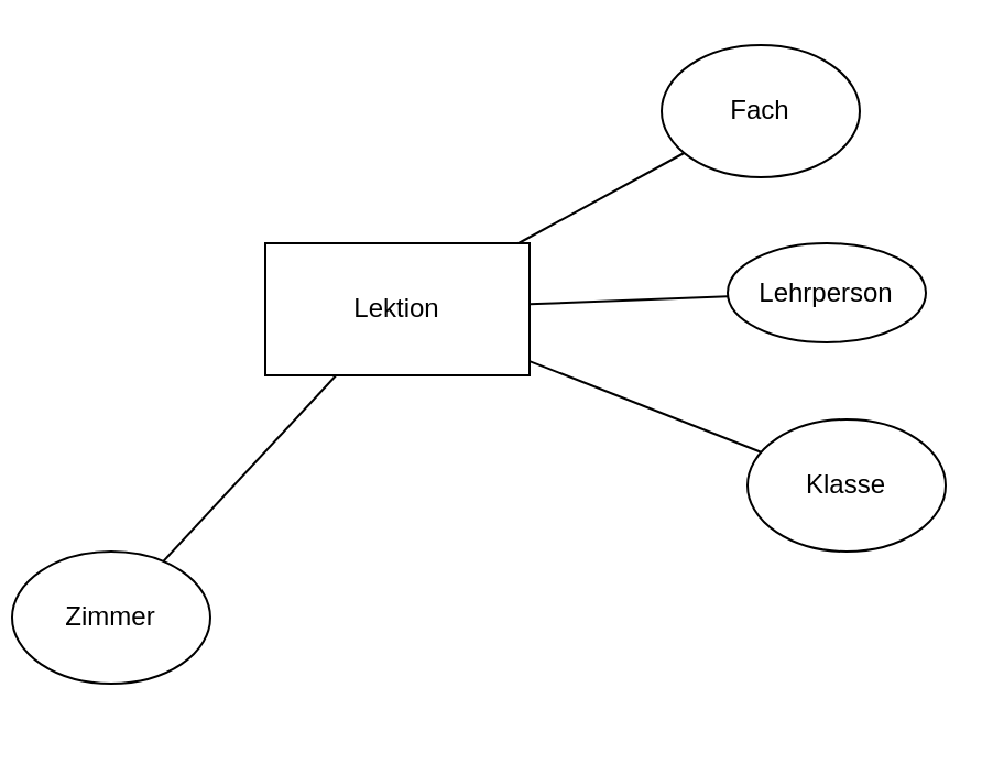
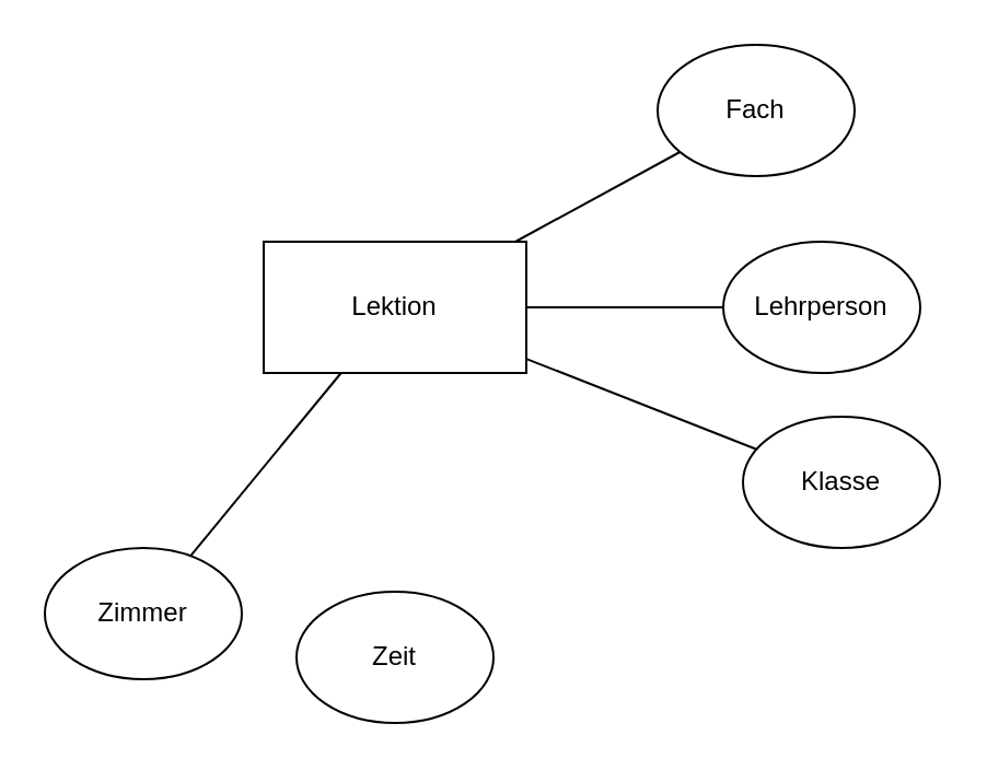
  <mxCell id="0" />
  <mxCell id="1" parent="0" />
  <mxCell id="2" value="Lektion" style="rounded=0;whiteSpace=wrap;html=1;" vertex="1" parent="1"><mxGeometry x="120" y="110" width="120" height="60" as="geometry" /></mxCell>
- <mxCell id="3" value="Zimmer" style="ellipse;whiteSpace=wrap;html=1;" vertex="1" parent="1"><mxGeometry x="5" y="250" width="90" height="60" as="geometry" /></mxCell>
+ <mxCell id="3" value="Zimmer" style="ellipse;whiteSpace=wrap;html=1;" vertex="1" parent="1"><mxGeometry x="20" y="250" width="90" height="60" as="geometry" /></mxCell>
  <mxCell id="4" value="" style="endArrow=none;html=1;rounded=0;" edge="1" parent="1" source="3" target="2"><mxGeometry width="50" height="50" relative="1" as="geometry"><mxPoint x="400" y="230" as="sourcePoint" /><mxPoint x="450" y="180" as="targetPoint" /></mxGeometry></mxCell>
+ <mxCell id="5" value="Zeit" style="ellipse;whiteSpace=wrap;html=1;" vertex="1" parent="1"><mxGeometry x="135" y="270" width="90" height="60" as="geometry" /></mxCell>
  <mxCell id="6" value="Klasse" style="ellipse;whiteSpace=wrap;html=1;" vertex="1" parent="1"><mxGeometry x="339" y="190" width="90" height="60" as="geometry" /></mxCell>
  <mxCell id="7" value="" style="endArrow=none;html=1;rounded=0;" edge="1" parent="1" source="6" target="2"><mxGeometry width="50" height="50" relative="1" as="geometry"><mxPoint x="190" y="280" as="sourcePoint" /><mxPoint x="190" y="180" as="targetPoint" /></mxGeometry></mxCell>
- <mxCell id="8" value="Lehrperson" style="ellipse;whiteSpace=wrap;html=1;" vertex="1" parent="1"><mxGeometry x="330" y="110" width="90" height="45" as="geometry" /></mxCell>
+ <mxCell id="8" value="Lehrperson" style="ellipse;whiteSpace=wrap;html=1;" vertex="1" parent="1"><mxGeometry x="330" y="110" width="90" height="60" as="geometry" /></mxCell>
  <mxCell id="9" value="" style="endArrow=none;html=1;rounded=0;" edge="1" parent="1" source="2" target="8"><mxGeometry width="50" height="50" relative="1" as="geometry"><mxPoint x="290" y="230" as="sourcePoint" /><mxPoint x="340" y="180" as="targetPoint" /></mxGeometry></mxCell>
  <mxCell id="10" value="Fach" style="ellipse;whiteSpace=wrap;html=1;" vertex="1" parent="1"><mxGeometry x="300" y="20" width="90" height="60" as="geometry" /></mxCell>
  <mxCell id="11" value="" style="endArrow=none;html=1;rounded=0;" edge="1" parent="1" source="2" target="10"><mxGeometry width="50" height="50" relative="1" as="geometry"><mxPoint x="250" y="150" as="sourcePoint" /><mxPoint x="340" y="150" as="targetPoint" /></mxGeometry></mxCell>
